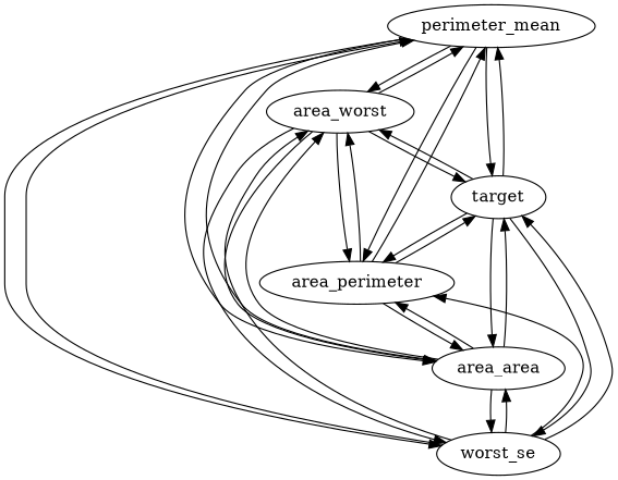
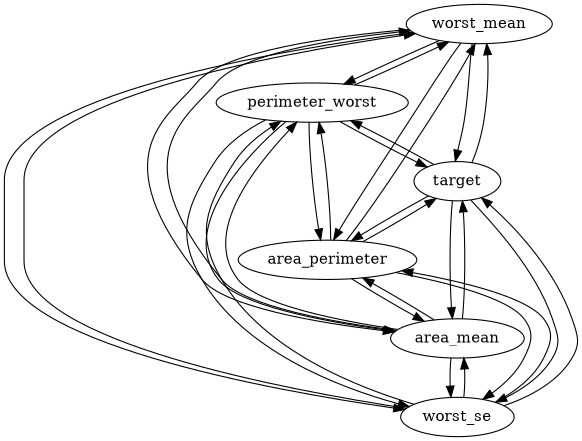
  strict digraph {
    edge [origin=learned]
-   perimeter_mean
-   perimeter_worst [label=area_worst]
+   perimeter_mean [label=worst_mean]
+   perimeter_worst
    n3 [label=worst_se]
-   area_mean [label=area_area]
+   area_mean
    n5 [label=area_perimeter]
    target
    perimeter_mean -> perimeter_worst [weight=1.0123154219762598]
    perimeter_mean -> n3 [weight="1.1955347162119913e-05"]
    perimeter_mean -> area_mean [weight=4.643874919413427]
    perimeter_mean -> n5 [weight=-22.240573336209348]
    perimeter_mean -> target [weight="-3.224131228913595e-08"]
    perimeter_worst -> perimeter_mean [weight="1.240307032615103e-05"]
    perimeter_worst -> n3 [weight="3.854343084628439e-05"]
    perimeter_worst -> area_mean [weight=0.9507694598279565]
    perimeter_worst -> n5 [weight=19.352623711323183]
    perimeter_worst -> target [weight="-4.858458712231544e-09"]
    n3 -> perimeter_mean [weight=1.134712660529211]
    n3 -> perimeter_worst [weight=0.06477657804629404]
    n3 -> area_mean [weight=3.085893691673177]
    n3 -> n5 [weight=0.1811075301778961]
    n3 -> target [weight="4.389281124070486e-06"]
    area_mean -> perimeter_mean [weight="3.106179445749708e-06"]
    area_mean -> perimeter_worst [weight="-3.691719946087611e-08"]
    area_mean -> n3 [weight="6.104182957281019e-06"]
    area_mean -> n5 [weight=1.3206391441353034]
    area_mean -> target [weight="7.009298191845644e-09"]
    n5 -> perimeter_mean [weight="1.1941530668907275e-07"]
    n5 -> perimeter_worst [weight="1.1917996370380658e-08"]
+   n5 -> n3 [weight="4.997840959703115e-07"]
    n5 -> area_mean [weight="5.248635277128318e-05"]
    n5 -> target [weight="7.509745065785851e-10"]
    target -> perimeter_mean [weight=12.908612425182412]
    target -> perimeter_worst [weight=24.91163434780524]
    target -> n3 [weight=1.9428996826050486]
    target -> area_mean [weight=54.66920384241588]
    target -> n5 [weight=-50.13339514485216]
  }
